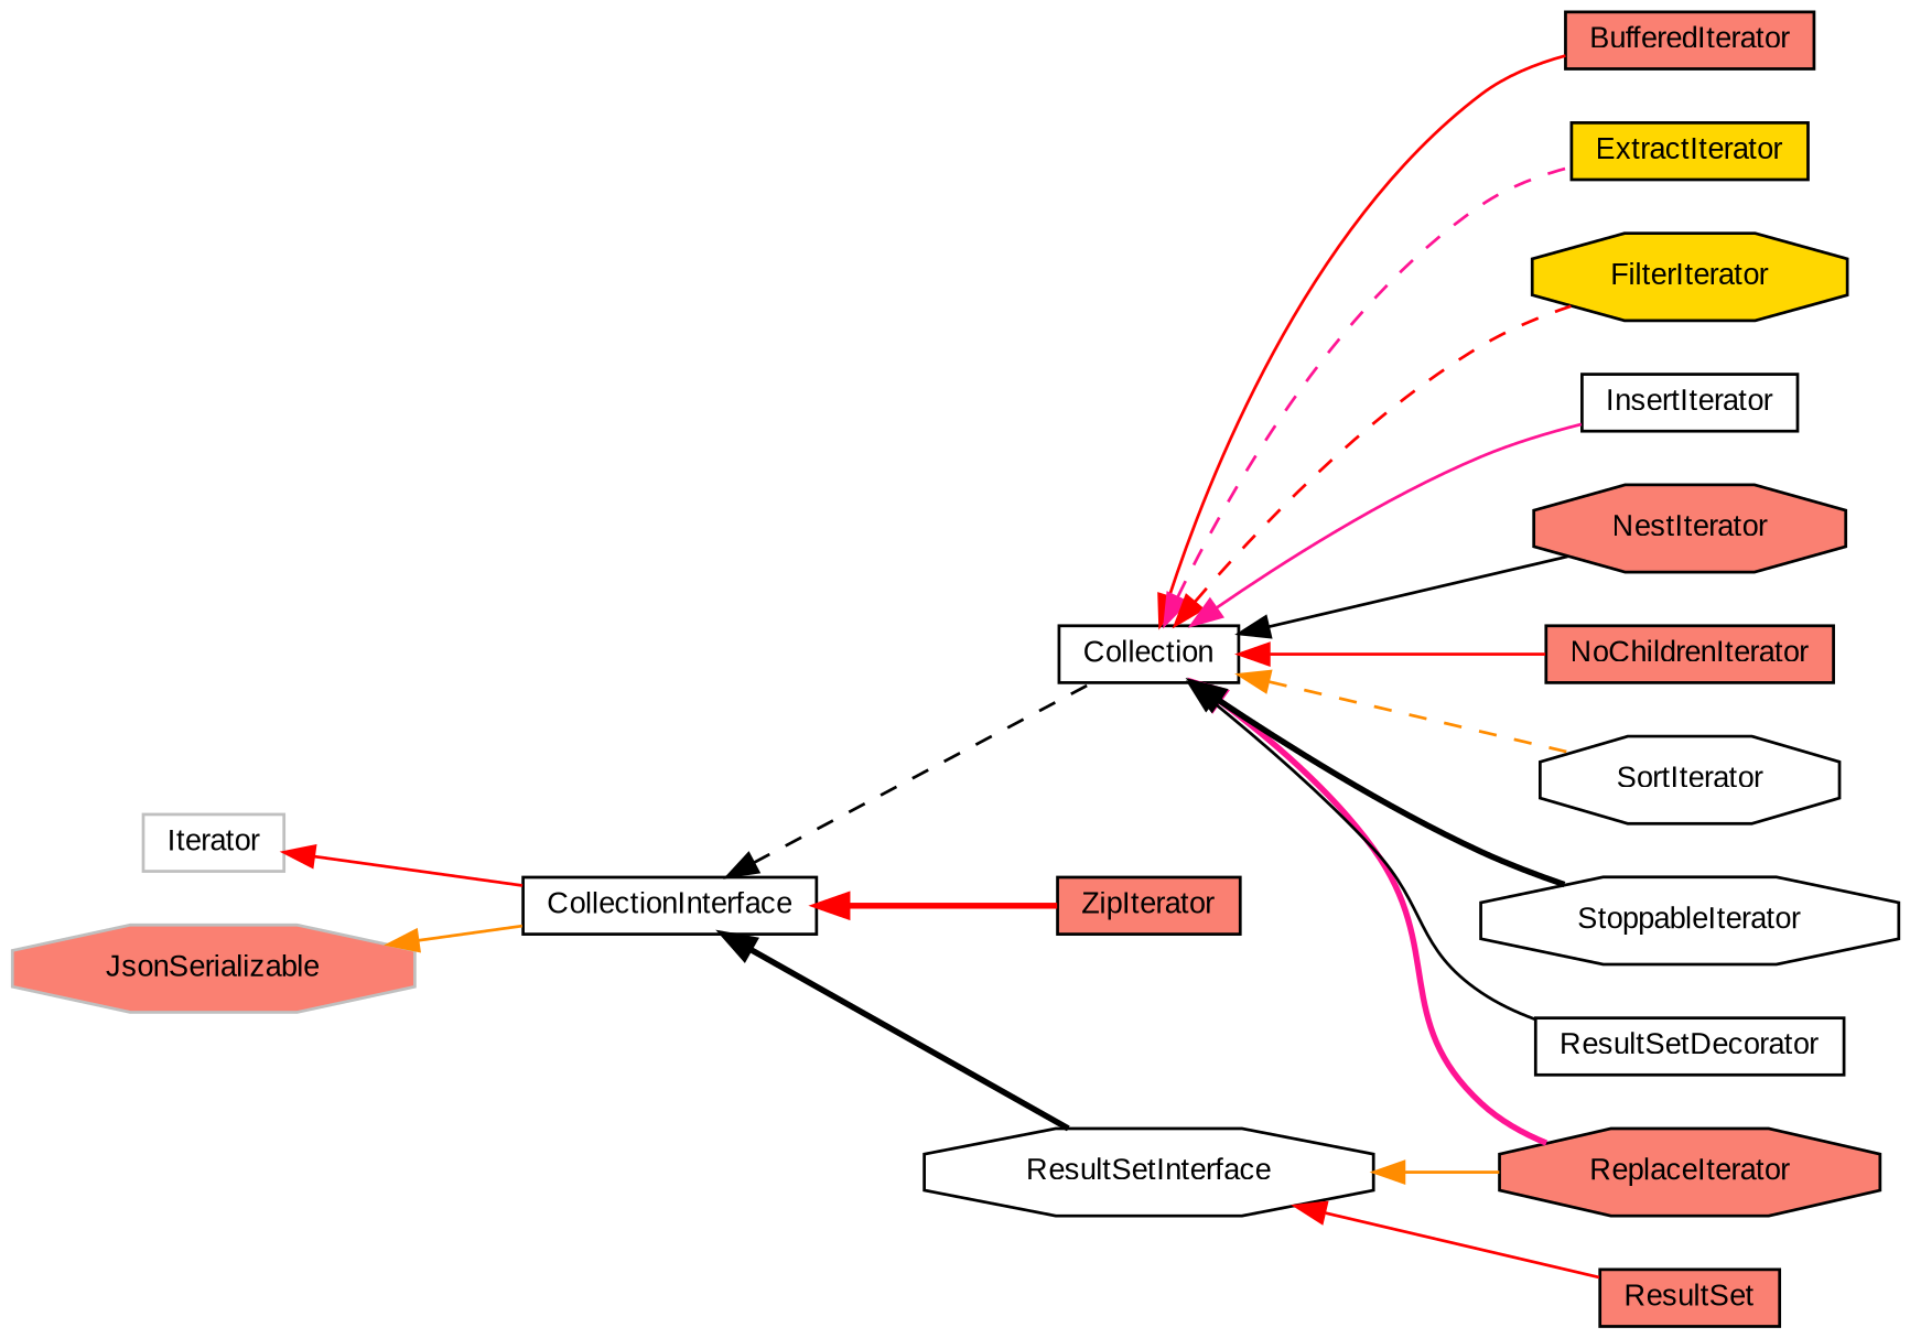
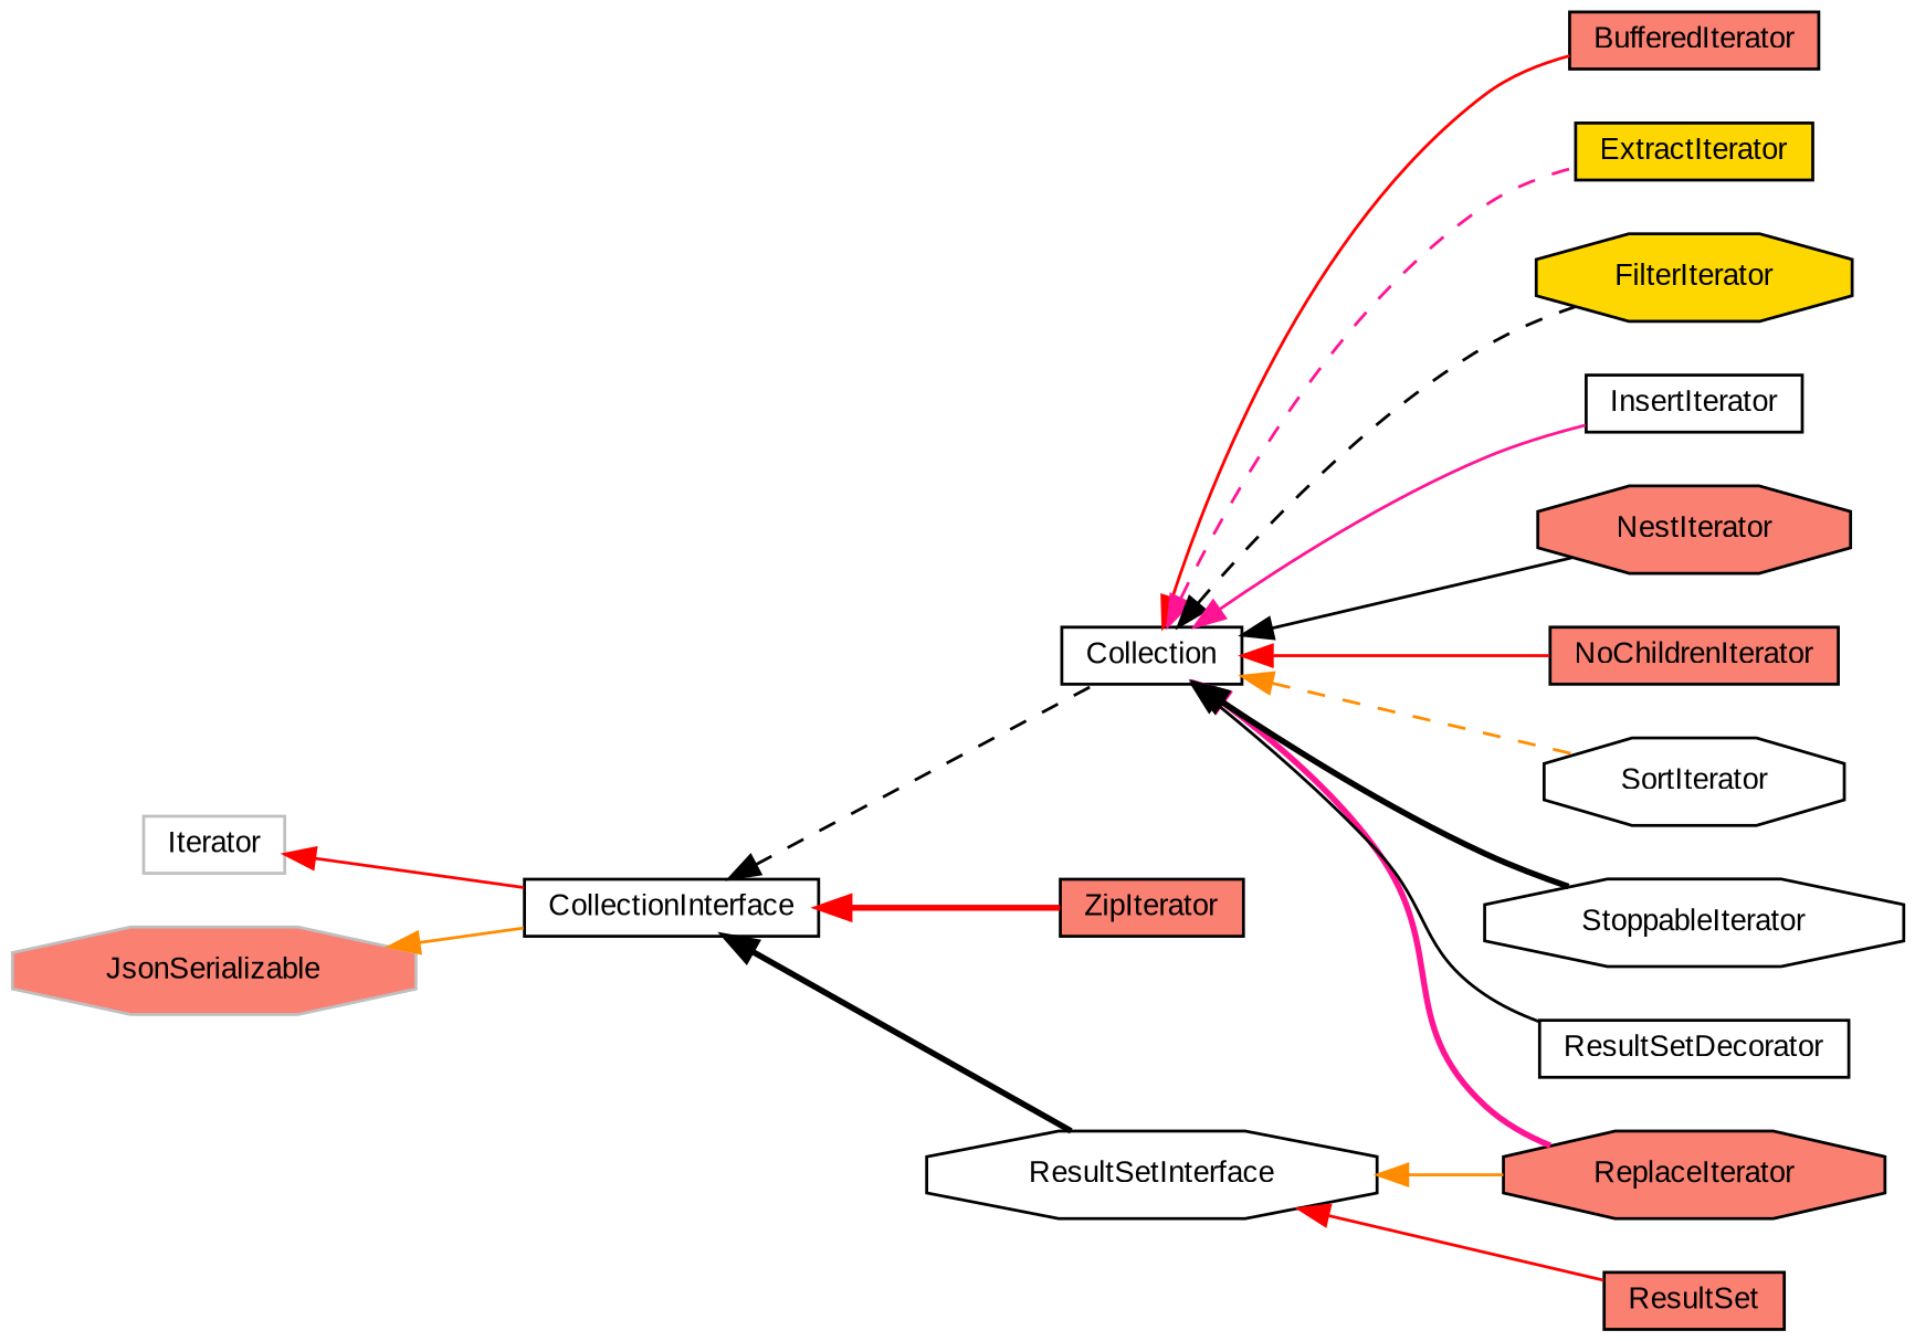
  digraph {
    fontname="Liberation Sans"
    rankdir=LR
    node [color=black fillcolor=white fontname="Liberation Sans" fontsize=10 shape=box style=filled]
    edge [color=red dir=back fontname="Liberation Sans" fontsize=10 labelfontname=Helvetica labelfontsize=10 style=solid]
    n1 [fontcolor=black height=0.2 label=CollectionInterface width=0.4]
    n2 [height=0.2 label=Collection width=0.4]
    n3 [fillcolor=salmon height=0.2 label=ZipIterator width=0.4]
    n4 [height=0.2 label=ResultSetInterface shape=octagon width=0.4]
    n5 [fillcolor=salmon height=0.2 label=BufferedIterator width=0.4]
    n6 [fillcolor=gold height=0.2 label=ExtractIterator width=0.4]
    n7 [fillcolor=gold height=0.2 label=FilterIterator shape=octagon width=0.4]
    n8 [height=0.2 label=InsertIterator width=0.4]
    n9 [fillcolor=salmon height=0.2 label=NestIterator shape=octagon width=0.4]
    n10 [fillcolor=salmon height=0.2 label=NoChildrenIterator width=0.4]
    n11 [fillcolor=salmon height=0.2 label=ReplaceIterator shape=octagon width=0.4]
    n12 [height=0.2 label=SortIterator shape=octagon width=0.4]
    n13 [height=0.2 label=StoppableIterator shape=octagon width=0.4]
    n14 [height=0.2 label=ResultSetDecorator width=0.4]
    n15 [fillcolor=salmon height=0.2 label=ResultSet width=0.4]
    n16 [color=grey75 height=0.2 label=Iterator width=0.4]
    n17 [color=grey75 fillcolor=salmon height=0.2 label=JsonSerializable shape=octagon width=0.4]
    n1 -> n2 [color=black style=dashed]
    n1 -> n3 [style=bold]
    n1 -> n4 [color=black style=bold]
    n2 -> n5
    n2 -> n6 [color=deeppink style=dashed]
-   n2 -> n7 [style=dashed]
+   n2 -> n7 [color=black style=dashed]
    n2 -> n8 [color=deeppink]
    n2 -> n9 [color=black]
    n2 -> n10
    n2 -> n11 [color=deeppink style=bold]
    n2 -> n12 [color=darkorange style=dashed]
    n2 -> n13 [color=black style=bold]
    n2 -> n14 [color=black]
    n4 -> n11 [color=darkorange]
    n4 -> n15
    n16 -> n1
    n17 -> n1 [color=darkorange]
  }
